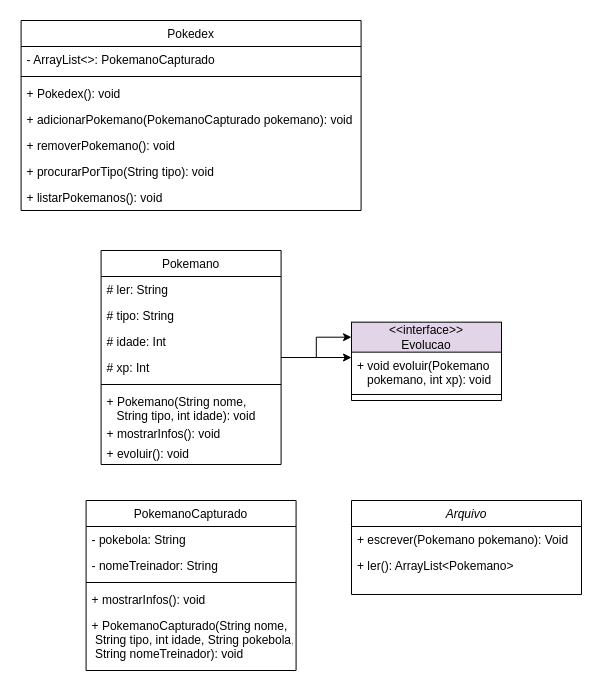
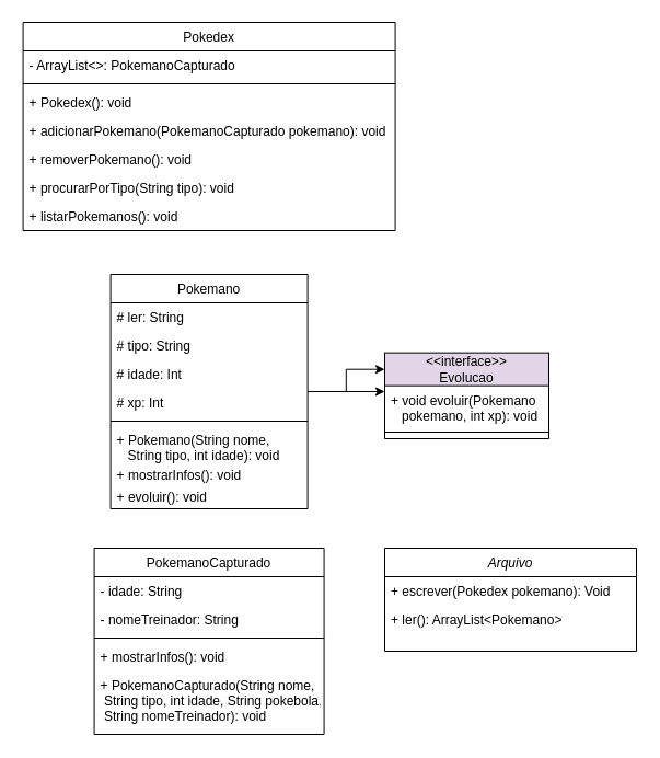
  <mxCell id="0" />
  <mxCell id="1" parent="0" />
  <mxCell id="2" value="Pokedex" style="swimlane;fontStyle=0;align=center;verticalAlign=top;childLayout=stackLayout;horizontal=1;startSize=26;horizontalStack=0;resizeParent=1;resizeLast=0;collapsible=1;marginBottom=0;rounded=0;shadow=0;strokeWidth=1;" parent="1" vertex="1"><mxGeometry x="20.58" y="20" width="340" height="190" as="geometry"><mxRectangle x="130" y="380" width="160" height="26" as="alternateBounds" /></mxGeometry></mxCell>
  <mxCell id="3" value="- ArrayList&lt;&gt;: PokemanoCapturado" style="text;align=left;verticalAlign=top;spacingLeft=4;spacingRight=4;overflow=hidden;rotatable=0;points=[[0,0.5],[1,0.5]];portConstraint=eastwest;" parent="2" vertex="1"><mxGeometry y="26" width="340" height="26" as="geometry" /></mxCell>
  <mxCell id="4" value="" style="line;html=1;strokeWidth=1;align=left;verticalAlign=middle;spacingTop=-1;spacingLeft=3;spacingRight=3;rotatable=0;labelPosition=right;points=[];portConstraint=eastwest;" parent="2" vertex="1"><mxGeometry y="52" width="340" height="8" as="geometry" /></mxCell>
  <mxCell id="5" value="+ Pokedex(): void" style="text;align=left;verticalAlign=top;spacingLeft=4;spacingRight=4;overflow=hidden;rotatable=0;points=[[0,0.5],[1,0.5]];portConstraint=eastwest;fontStyle=0" parent="2" vertex="1"><mxGeometry y="60" width="340" height="26" as="geometry" /></mxCell>
  <mxCell id="6" value="+ adicionarPokemano(PokemanoCapturado pokemano): void" style="text;align=left;verticalAlign=top;spacingLeft=4;spacingRight=4;overflow=hidden;rotatable=0;points=[[0,0.5],[1,0.5]];portConstraint=eastwest;" parent="2" vertex="1"><mxGeometry y="86" width="340" height="26" as="geometry" /></mxCell>
  <mxCell id="7" value="+ removerPokemano(): void" style="text;align=left;verticalAlign=top;spacingLeft=4;spacingRight=4;overflow=hidden;rotatable=0;points=[[0,0.5],[1,0.5]];portConstraint=eastwest;" parent="2" vertex="1"><mxGeometry y="112" width="340" height="26" as="geometry" /></mxCell>
  <mxCell id="8" value="+ procurarPorTipo(String tipo): void" style="text;align=left;verticalAlign=top;spacingLeft=4;spacingRight=4;overflow=hidden;rotatable=0;points=[[0,0.5],[1,0.5]];portConstraint=eastwest;" parent="2" vertex="1"><mxGeometry y="138" width="340" height="26" as="geometry" /></mxCell>
  <mxCell id="9" value="+ listarPokemanos(): void" style="text;align=left;verticalAlign=top;spacingLeft=4;spacingRight=4;overflow=hidden;rotatable=0;points=[[0,0.5],[1,0.5]];portConstraint=eastwest;" parent="2" vertex="1"><mxGeometry y="164" width="340" height="26" as="geometry" /></mxCell>
  <mxCell id="10" style="edgeStyle=orthogonalEdgeStyle;rounded=0;orthogonalLoop=1;jettySize=auto;html=1;" edge="1" parent="1" source="12" target="30"><mxGeometry relative="1" as="geometry" /></mxCell>
  <mxCell id="11" style="edgeStyle=orthogonalEdgeStyle;rounded=0;orthogonalLoop=1;jettySize=auto;html=1;" edge="1" parent="1" source="12"><mxGeometry relative="1" as="geometry"><mxPoint x="351" y="357" as="targetPoint" /></mxGeometry></mxCell>
  <mxCell id="12" value="Pokemano" style="swimlane;fontStyle=0;align=center;verticalAlign=top;childLayout=stackLayout;horizontal=1;startSize=26;horizontalStack=0;resizeParent=1;resizeLast=0;collapsible=1;marginBottom=0;rounded=0;shadow=0;strokeWidth=1;" parent="1" vertex="1"><mxGeometry x="100.58" y="250" width="180" height="214" as="geometry"><mxRectangle x="130" y="380" width="160" height="26" as="alternateBounds" /></mxGeometry></mxCell>
  <mxCell id="13" value="# ler: String" style="text;align=left;verticalAlign=top;spacingLeft=4;spacingRight=4;overflow=hidden;rotatable=0;points=[[0,0.5],[1,0.5]];portConstraint=eastwest;" parent="12" vertex="1"><mxGeometry y="26" width="180" height="26" as="geometry" /></mxCell>
  <mxCell id="14" value="# tipo: String" style="text;align=left;verticalAlign=top;spacingLeft=4;spacingRight=4;overflow=hidden;rotatable=0;points=[[0,0.5],[1,0.5]];portConstraint=eastwest;rounded=0;shadow=0;html=0;" parent="12" vertex="1"><mxGeometry y="52" width="180" height="26" as="geometry" /></mxCell>
  <mxCell id="15" value="# idade: Int" style="text;align=left;verticalAlign=top;spacingLeft=4;spacingRight=4;overflow=hidden;rotatable=0;points=[[0,0.5],[1,0.5]];portConstraint=eastwest;" parent="12" vertex="1"><mxGeometry y="78" width="180" height="26" as="geometry" /></mxCell>
  <mxCell id="16" value="# xp: Int" style="text;align=left;verticalAlign=top;spacingLeft=4;spacingRight=4;overflow=hidden;rotatable=0;points=[[0,0.5],[1,0.5]];portConstraint=eastwest;" vertex="1" parent="12"><mxGeometry y="104" width="180" height="26" as="geometry" /></mxCell>
  <mxCell id="17" value="" style="line;html=1;strokeWidth=1;align=left;verticalAlign=middle;spacingTop=-1;spacingLeft=3;spacingRight=3;rotatable=0;labelPosition=right;points=[];portConstraint=eastwest;" parent="12" vertex="1"><mxGeometry y="130" width="180" height="8" as="geometry" /></mxCell>
  <mxCell id="18" value="+ Pokemano(String nome,&#10;   String tipo, int idade): void" style="text;align=left;verticalAlign=top;spacingLeft=4;spacingRight=4;overflow=hidden;rotatable=0;points=[[0,0.5],[1,0.5]];portConstraint=eastwest;" vertex="1" parent="12"><mxGeometry y="138" width="180" height="32" as="geometry" /></mxCell>
  <mxCell id="19" value="+ mostrarInfos(): void" style="text;align=left;verticalAlign=top;spacingLeft=4;spacingRight=4;overflow=hidden;rotatable=0;points=[[0,0.5],[1,0.5]];portConstraint=eastwest;" parent="12" vertex="1"><mxGeometry y="170" width="180" height="20" as="geometry" /></mxCell>
  <mxCell id="20" value="+ evoluir(): void" style="text;align=left;verticalAlign=top;spacingLeft=4;spacingRight=4;overflow=hidden;rotatable=0;points=[[0,0.5],[1,0.5]];portConstraint=eastwest;" parent="12" vertex="1"><mxGeometry y="190" width="180" height="24" as="geometry" /></mxCell>
  <mxCell id="21" value="PokemanoCapturado" style="swimlane;fontStyle=0;align=center;verticalAlign=top;childLayout=stackLayout;horizontal=1;startSize=26;horizontalStack=0;resizeParent=1;resizeLast=0;collapsible=1;marginBottom=0;rounded=0;shadow=0;strokeWidth=1;" parent="1" vertex="1"><mxGeometry x="85.58" y="500" width="210" height="170" as="geometry"><mxRectangle x="130" y="380" width="160" height="26" as="alternateBounds" /></mxGeometry></mxCell>
- <mxCell id="22" value="- pokebola: String" style="text;align=left;verticalAlign=top;spacingLeft=4;spacingRight=4;overflow=hidden;rotatable=0;points=[[0,0.5],[1,0.5]];portConstraint=eastwest;" parent="21" vertex="1"><mxGeometry y="26" width="210" height="26" as="geometry" /></mxCell>
+ <mxCell id="22" value="- idade: String" style="text;align=left;verticalAlign=top;spacingLeft=4;spacingRight=4;overflow=hidden;rotatable=0;points=[[0,0.5],[1,0.5]];portConstraint=eastwest;" parent="21" vertex="1"><mxGeometry y="26" width="210" height="26" as="geometry" /></mxCell>
  <mxCell id="23" value="- nomeTreinador: String" style="text;align=left;verticalAlign=top;spacingLeft=4;spacingRight=4;overflow=hidden;rotatable=0;points=[[0,0.5],[1,0.5]];portConstraint=eastwest;rounded=0;shadow=0;html=0;" parent="21" vertex="1"><mxGeometry y="52" width="210" height="26" as="geometry" /></mxCell>
  <mxCell id="24" value="" style="line;html=1;strokeWidth=1;align=left;verticalAlign=middle;spacingTop=-1;spacingLeft=3;spacingRight=3;rotatable=0;labelPosition=right;points=[];portConstraint=eastwest;" parent="21" vertex="1"><mxGeometry y="78" width="210" height="8" as="geometry" /></mxCell>
  <mxCell id="25" value="+ mostrarInfos(): void" style="text;align=left;verticalAlign=top;spacingLeft=4;spacingRight=4;overflow=hidden;rotatable=0;points=[[0,0.5],[1,0.5]];portConstraint=eastwest;" parent="21" vertex="1"><mxGeometry y="86" width="210" height="26" as="geometry" /></mxCell>
  <mxCell id="26" value="+ PokemanoCapturado(String nome,&#10; String tipo, int idade, String pokebola,&#10; String nomeTreinador): void" style="text;align=left;verticalAlign=top;spacingLeft=4;spacingRight=4;overflow=hidden;rotatable=0;points=[[0,0.5],[1,0.5]];portConstraint=eastwest;fontStyle=0" parent="21" vertex="1"><mxGeometry y="112" width="210" height="54" as="geometry" /></mxCell>
  <mxCell id="27" value="Arquivo" style="swimlane;fontStyle=2;align=center;verticalAlign=top;childLayout=stackLayout;horizontal=1;startSize=26;horizontalStack=0;resizeParent=1;resizeLast=0;collapsible=1;marginBottom=0;rounded=0;shadow=0;strokeWidth=1;" parent="1" vertex="1"><mxGeometry x="351" y="500" width="230" height="94" as="geometry"><mxRectangle x="130" y="380" width="160" height="26" as="alternateBounds" /></mxGeometry></mxCell>
- <mxCell id="28" value="+ escrever(Pokemano pokemano): Void" style="text;align=left;verticalAlign=top;spacingLeft=4;spacingRight=4;overflow=hidden;rotatable=0;points=[[0,0.5],[1,0.5]];portConstraint=eastwest;fontStyle=0" parent="27" vertex="1"><mxGeometry y="26" width="230" height="26" as="geometry" /></mxCell>
+ <mxCell id="28" value="+ escrever(Pokedex pokemano): Void" style="text;align=left;verticalAlign=top;spacingLeft=4;spacingRight=4;overflow=hidden;rotatable=0;points=[[0,0.5],[1,0.5]];portConstraint=eastwest;fontStyle=0" parent="27" vertex="1"><mxGeometry y="26" width="230" height="26" as="geometry" /></mxCell>
  <mxCell id="29" value="+ ler(): ArrayList&lt;Pokemano&gt;" style="text;align=left;verticalAlign=top;spacingLeft=4;spacingRight=4;overflow=hidden;rotatable=0;points=[[0,0.5],[1,0.5]];portConstraint=eastwest;rounded=0;shadow=0;html=0;fontStyle=0" parent="27" vertex="1"><mxGeometry y="52" width="230" height="26" as="geometry" /></mxCell>
  <mxCell id="30" value="&amp;lt;&amp;lt;interface&amp;gt;&amp;gt;&lt;br&gt;Evolucao" style="rounded=0;whiteSpace=wrap;html=1;fillColor=#e1d5e7;" parent="1" vertex="1"><mxGeometry x="351" y="321.66" width="150" height="30" as="geometry" /></mxCell>
  <mxCell id="31" value="+ void evoluir(Pokemano &#10;   pokemano, int xp): void" style="text;align=left;verticalAlign=top;spacingLeft=4;spacingRight=4;overflow=hidden;rotatable=0;points=[[0,0.5],[1,0.5]];portConstraint=eastwest;" parent="1" vertex="1"><mxGeometry x="351" y="351.66" width="190" height="38.34" as="geometry" /></mxCell>
  <mxCell id="32" value="" style="line;html=1;strokeWidth=1;align=left;verticalAlign=middle;spacingTop=-1;spacingLeft=3;spacingRight=3;rotatable=0;labelPosition=right;points=[];portConstraint=eastwest;" parent="1" vertex="1"><mxGeometry x="351" y="390" width="150" height="8" as="geometry" /></mxCell>
  <mxCell id="33" value="" style="endArrow=none;html=1;rounded=0;" parent="1" edge="1"><mxGeometry width="50" height="50" relative="1" as="geometry"><mxPoint x="351" y="400" as="sourcePoint" /><mxPoint x="351" y="351.66" as="targetPoint" /></mxGeometry></mxCell>
  <mxCell id="34" value="" style="endArrow=none;html=1;rounded=0;" parent="1" edge="1"><mxGeometry width="50" height="50" relative="1" as="geometry"><mxPoint x="501" y="400" as="sourcePoint" /><mxPoint x="501" y="349.66" as="targetPoint" /></mxGeometry></mxCell>
  <mxCell id="35" value="" style="endArrow=none;html=1;rounded=0;" parent="1" edge="1"><mxGeometry width="50" height="50" relative="1" as="geometry"><mxPoint x="351" y="400" as="sourcePoint" /><mxPoint x="501" y="400" as="targetPoint" /></mxGeometry></mxCell>
